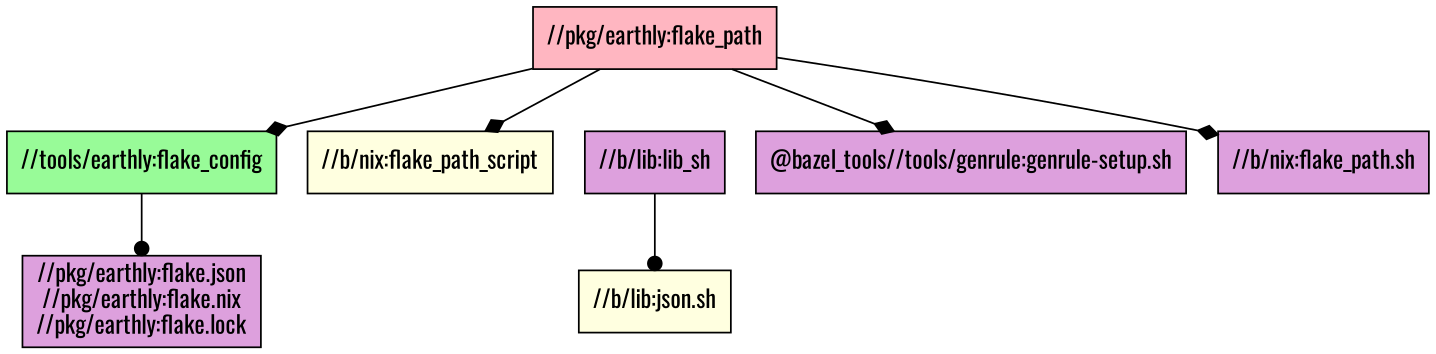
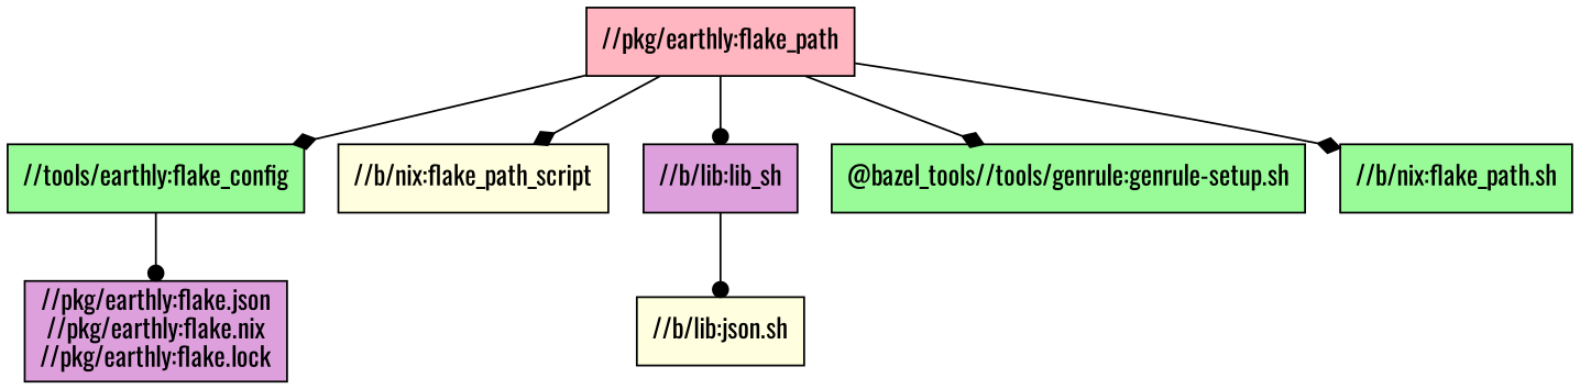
  digraph {
    fontname=Oswald
    node [fillcolor=plum fontname=Oswald shape=box style=filled]
    edge [arrowhead=diamond fontname=Oswald]
    "//pkg/earthly:flake_path" [fillcolor=lightpink]
    n2 [fillcolor=palegreen label="//tools/earthly:flake_config"]
    "//b/nix:flake_path_script" [fillcolor=lightyellow]
    "//b/lib:lib_sh"
-   "@bazel_tools//tools/genrule:genrule-setup.sh"
-   "//b/nix:flake_path.sh"
+   "@bazel_tools//tools/genrule:genrule-setup.sh" [fillcolor=palegreen]
+   "//b/nix:flake_path.sh" [fillcolor=palegreen]
    "//pkg/earthly:flake.json\n//pkg/earthly:flake.nix\n//pkg/earthly:flake.lock"
    n8 [fillcolor=lightyellow label="//b/lib:json.sh"]
    "//pkg/earthly:flake_path" -> n2
    "//pkg/earthly:flake_path" -> "//b/nix:flake_path_script"
+   "//pkg/earthly:flake_path" -> "//b/lib:lib_sh" [arrowhead=dot]
    "//pkg/earthly:flake_path" -> "@bazel_tools//tools/genrule:genrule-setup.sh"
    "//pkg/earthly:flake_path" -> "//b/nix:flake_path.sh"
    n2 -> "//pkg/earthly:flake.json\n//pkg/earthly:flake.nix\n//pkg/earthly:flake.lock" [arrowhead=dot]
    "//b/lib:lib_sh" -> n8 [arrowhead=dot]
  }
